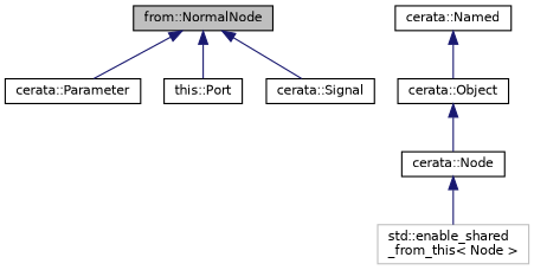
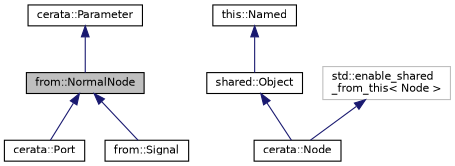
  digraph {
    node [color=black fillcolor=white fontname=Helvetica fontsize=10 shape=record style=filled]
    edge [color=midnightblue dir=back fontname=Helvetica fontsize=10 labelfontname=Helvetica labelfontsize=10 style=solid]
    n1 [fillcolor=grey75 fontcolor=black height=0.2 label="from::NormalNode" width=0.4]
    n2 [height=0.2 label="cerata::Parameter" width=0.4]
-   n3 [height=0.2 label="this::Port" width=0.4]
-   n4 [height=0.2 label="cerata::Signal" width=0.4]
+   n3 [height=0.2 label="cerata::Port" width=0.4]
+   n4 [height=0.2 label="from::Signal" width=0.4]
    n5 [height=0.2 label="cerata::Node" width=0.4]
-   n6 [height=0.2 label="cerata::Object" width=0.4]
-   n7 [height=0.2 label="cerata::Named" width=0.4]
+   n6 [height=0.2 label="shared::Object" width=0.4]
+   n7 [height=0.2 label="this::Named" width=0.4]
    n8 [color=grey75 height=0.2 label="std::enable_shared\l_from_this\< Node \>" width=0.4]
-   n1 -> n2
+   n2 -> n1
    n1 -> n3
    n1 -> n4
    n6 -> n5
    n7 -> n6
-   n5 -> n8
+   n8 -> n5
  }
